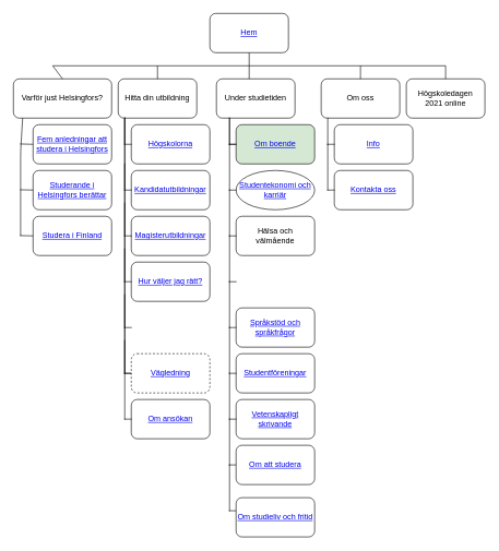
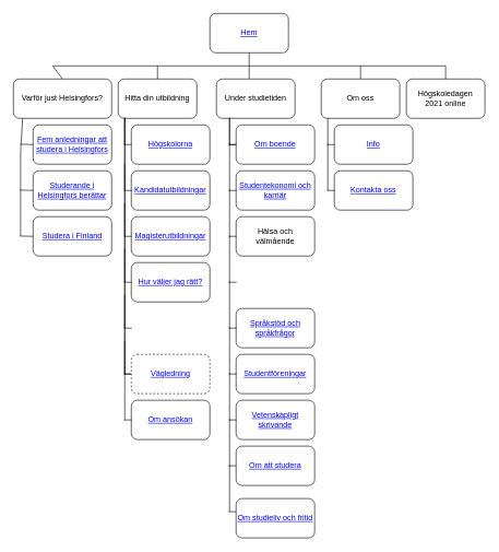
  <mxCell id="0" />
  <mxCell id="1" parent="0" />
  <mxCell id="2" value="&lt;a href=&quot;https://www.studeraihelsingfors.fi/&quot;&gt;Hem&lt;/a&gt;" style="rounded=1;whiteSpace=wrap;html=1;strokeWidth=1;" parent="1" vertex="1"><mxGeometry x="320" width="120" height="60" as="geometry" y="20" /></mxCell>
  <mxCell id="3" value="Varför just Helsingfors?" style="rounded=1;whiteSpace=wrap;html=1;strokeWidth=1;" parent="1" vertex="1"><mxGeometry x="20" y="120" width="150" height="60" as="geometry" /></mxCell>
  <mxCell id="4" value="Hitta din utbildning" style="rounded=1;whiteSpace=wrap;html=1;strokeWidth=1;" parent="1" vertex="1"><mxGeometry x="180" y="120" width="120" height="60" as="geometry" /></mxCell>
  <mxCell id="5" value="Under studietiden" style="rounded=1;whiteSpace=wrap;html=1;strokeWidth=1;" parent="1" vertex="1"><mxGeometry x="330" y="120" width="120" height="60" as="geometry" /></mxCell>
  <mxCell id="6" value="Om oss" style="rounded=1;whiteSpace=wrap;html=1;strokeWidth=1;" parent="1" vertex="1"><mxGeometry x="490" y="120" width="120" height="60" as="geometry" /></mxCell>
  <mxCell id="7" value="Högskoledagen &lt;br&gt;2021 online" style="rounded=1;whiteSpace=wrap;html=1;strokeWidth=1;" parent="1" vertex="1"><mxGeometry x="620" y="120" width="120" height="60" as="geometry" /></mxCell>
  <mxCell id="8" value="&lt;a href=&quot;https://www.studeraihelsingfors.fi/helsingfors/&quot;&gt;Fem anledningar att studera i Helsingfors&lt;/a&gt;" style="rounded=1;whiteSpace=wrap;html=1;strokeWidth=1;" parent="1" vertex="1"><mxGeometry x="50" y="190" width="120" height="60" as="geometry" /></mxCell>
  <mxCell id="9" value="" style="endArrow=none;html=1;exitX=0.5;exitY=0;exitDx=0;exitDy=0;strokeWidth=1;" parent="1" source="3" edge="1"><mxGeometry width="50" height="50" relative="1" as="geometry"><mxPoint x="330" y="180" as="sourcePoint" /><mxPoint x="80" y="100" as="targetPoint" /></mxGeometry></mxCell>
  <mxCell id="10" value="" style="endArrow=none;html=1;strokeWidth=1;" parent="1" edge="1"><mxGeometry width="50" height="50" relative="1" as="geometry"><mxPoint x="80" y="100" as="sourcePoint" /><mxPoint x="680" y="100" as="targetPoint" /></mxGeometry></mxCell>
  <mxCell id="11" value="" style="endArrow=none;html=1;entryX=0.5;entryY=1;entryDx=0;entryDy=0;strokeWidth=1;" parent="1" target="2" edge="1"><mxGeometry width="50" height="50" relative="1" as="geometry"><mxPoint x="380" y="120" as="sourcePoint" /><mxPoint x="380" y="130" as="targetPoint" /></mxGeometry></mxCell>
  <mxCell id="12" value="" style="endArrow=none;html=1;strokeWidth=1;" parent="1" source="6" edge="1"><mxGeometry width="50" height="50" relative="1" as="geometry"><mxPoint x="500" y="180" as="sourcePoint" /><mxPoint x="550" y="100" as="targetPoint" /></mxGeometry></mxCell>
  <mxCell id="13" value="" style="endArrow=none;html=1;exitX=0.5;exitY=0;exitDx=0;exitDy=0;strokeWidth=1;" parent="1" source="4" edge="1"><mxGeometry width="50" height="50" relative="1" as="geometry"><mxPoint x="350" y="180" as="sourcePoint" /><mxPoint x="240" y="100" as="targetPoint" /></mxGeometry></mxCell>
  <mxCell id="14" value="" style="endArrow=none;html=1;entryX=0.094;entryY=1;entryDx=0;entryDy=0;entryPerimeter=0;strokeWidth=1;" parent="1" target="3" edge="1"><mxGeometry width="50" height="50" relative="1" as="geometry"><mxPoint x="31" y="360" as="sourcePoint" /><mxPoint x="100" y="170" as="targetPoint" /><Array as="points"><mxPoint x="31" y="230" /></Array></mxGeometry></mxCell>
  <mxCell id="15" value="&lt;a href=&quot;https://www.studeraihelsingfors.fi/hogskolor/&quot;&gt;Högskolorna&lt;/a&gt;" style="rounded=1;whiteSpace=wrap;html=1;strokeWidth=1;" parent="1" vertex="1"><mxGeometry x="200" y="190" width="120" height="60" as="geometry" /></mxCell>
  <mxCell id="16" value="&lt;a href=&quot;https://www.studeraihelsingfors.fi/kandidatutbildningar/&quot;&gt;Kandidatutbildningar&lt;/a&gt;" style="rounded=1;whiteSpace=wrap;html=1;strokeWidth=1;" parent="1" vertex="1"><mxGeometry x="200" y="260" width="120" height="60" as="geometry" /></mxCell>
  <mxCell id="17" value="&lt;a href=&quot;https://www.studeraihelsingfors.fi/vara-studenter-berattar/&quot;&gt;Studerande i Helsingfors berättar&lt;/a&gt;" style="rounded=1;whiteSpace=wrap;html=1;strokeWidth=1;" parent="1" vertex="1"><mxGeometry x="50" y="260" width="120" height="60" as="geometry" /></mxCell>
  <mxCell id="18" value="&lt;a href=&quot;https://www.studeraihelsingfors.fi/studera-i-finland/&quot;&gt;Studera i Finland&lt;/a&gt;" style="rounded=1;whiteSpace=wrap;html=1;strokeWidth=1;" parent="1" vertex="1"><mxGeometry x="50" y="330" width="120" height="60" as="geometry" /></mxCell>
  <mxCell id="19" value="" style="endArrow=none;html=1;strokeWidth=1;" parent="1" edge="1"><mxGeometry width="50" height="50" relative="1" as="geometry"><mxPoint x="30" y="219.5" as="sourcePoint" /><mxPoint x="50" y="220" as="targetPoint" /></mxGeometry></mxCell>
  <mxCell id="20" value="" style="endArrow=none;html=1;strokeWidth=1;" parent="1" edge="1"><mxGeometry width="50" height="50" relative="1" as="geometry"><mxPoint x="30" y="289.5" as="sourcePoint" /><mxPoint x="50" y="290" as="targetPoint" /></mxGeometry></mxCell>
  <mxCell id="21" value="" style="endArrow=none;html=1;strokeWidth=1;" parent="1" edge="1"><mxGeometry width="50" height="50" relative="1" as="geometry"><mxPoint x="30" y="359.5" as="sourcePoint" /><mxPoint x="50" y="360" as="targetPoint" /></mxGeometry></mxCell>
  <mxCell id="22" value="&lt;a href=&quot;https://www.studeraihelsingfors.fi/hur-valjer-jag/&quot;&gt;Hur väljer jag rätt?&lt;/a&gt;" style="rounded=1;whiteSpace=wrap;html=1;strokeWidth=1;" parent="1" vertex="1"><mxGeometry x="200" y="400" width="120" height="60" as="geometry" /></mxCell>
  <mxCell id="23" value="&lt;a href=&quot;https://www.studeraihelsingfors.fi/utbildningar-pa-magisterniva/&quot;&gt;Magisterutbildningar&lt;/a&gt;" style="rounded=1;whiteSpace=wrap;html=1;strokeWidth=1;" parent="1" vertex="1"><mxGeometry x="200" y="330" width="120" height="60" as="geometry" /></mxCell>
  <mxCell id="24" value="" style="shape=partialRectangle;whiteSpace=wrap;html=1;bottom=0;right=0;fillColor=none;direction=north;strokeWidth=1;" parent="1" vertex="1"><mxGeometry x="190" y="180" width="10" height="390" as="geometry" /></mxCell>
  <mxCell id="25" value="" style="shape=partialRectangle;whiteSpace=wrap;html=1;bottom=0;right=0;fillColor=none;direction=north;strokeWidth=1;" parent="1" vertex="1"><mxGeometry x="350" y="180" width="10" height="40" as="geometry" /></mxCell>
  <mxCell id="26" value="" style="shape=partialRectangle;whiteSpace=wrap;html=1;bottom=0;right=0;fillColor=none;direction=north;strokeWidth=1;" parent="1" vertex="1"><mxGeometry x="190" y="310" width="10" height="120" as="geometry" /></mxCell>
  <mxCell id="27" value="" style="shape=partialRectangle;whiteSpace=wrap;html=1;bottom=0;right=0;fillColor=none;direction=north;strokeWidth=1;" parent="1" vertex="1"><mxGeometry x="190" y="250" width="10" height="110" as="geometry" /></mxCell>
  <mxCell id="28" value="" style="shape=partialRectangle;whiteSpace=wrap;html=1;bottom=0;right=0;fillColor=none;direction=north;strokeWidth=1;" parent="1" vertex="1"><mxGeometry x="190" y="180" width="10" height="110" as="geometry" /></mxCell>
  <mxCell id="29" value="" style="shape=partialRectangle;whiteSpace=wrap;html=1;bottom=0;right=0;fillColor=none;direction=north;strokeWidth=1;" parent="1" vertex="1"><mxGeometry x="190" y="180" width="10" height="40" as="geometry" /></mxCell>
  <mxCell id="30" value="" style="shape=partialRectangle;whiteSpace=wrap;html=1;bottom=0;right=0;fillColor=none;direction=north;strokeWidth=1;" parent="1" vertex="1"><mxGeometry x="190" y="450" width="10" height="120" as="geometry" /></mxCell>
  <mxCell id="31" value="" style="shape=partialRectangle;whiteSpace=wrap;html=1;bottom=0;right=0;fillColor=none;direction=north;strokeWidth=1;" parent="1" vertex="1"><mxGeometry x="190" y="380" width="10" height="120" as="geometry" /></mxCell>
  <mxCell id="32" value="&lt;a href=&quot;https://www.studeraihelsingfors.fi/vagledning/&quot;&gt;Vägledning&lt;/a&gt;" style="rounded=1;whiteSpace=wrap;html=1;strokeWidth=1;dashed=1;" parent="1" vertex="1"><mxGeometry x="200" y="540" width="120" height="60" as="geometry" /></mxCell>
  <mxCell id="33" value="&lt;a href=&quot;https://www.studeraihelsingfors.fi/helsingfors/vanliga-fragor-om-ansokan/&quot;&gt;Om ansökan&lt;/a&gt;" style="rounded=1;whiteSpace=wrap;html=1;strokeWidth=1;" parent="1" vertex="1"><mxGeometry x="200" y="610" width="120" height="60" as="geometry" /></mxCell>
  <mxCell id="34" value="" style="shape=partialRectangle;whiteSpace=wrap;html=1;bottom=0;right=0;fillColor=none;direction=north;strokeWidth=1;" parent="1" vertex="1"><mxGeometry x="190" y="520" width="10" height="120" as="geometry" /></mxCell>
  <mxCell id="35" value="Hälsa och &lt;br&gt;välmående" style="rounded=1;whiteSpace=wrap;html=1;strokeWidth=1;" parent="1" vertex="1"><mxGeometry x="360" y="330" width="120" height="60" as="geometry" /></mxCell>
- <mxCell id="36" value="&lt;a href=&quot;https://www.studeraihelsingfors.fi/helsingfors/hitta-bostad-i-helsingfors/&quot;&gt;Om boende&lt;/a&gt;" style="rounded=1;whiteSpace=wrap;html=1;strokeWidth=1;fillColor=#d5e8d4;" parent="1" vertex="1"><mxGeometry x="360" y="190" width="120" height="60" as="geometry" /></mxCell>
+ <mxCell id="36" value="&lt;a href=&quot;https://www.studeraihelsingfors.fi/helsingfors/hitta-bostad-i-helsingfors/&quot;&gt;Om boende&lt;/a&gt;" style="rounded=1;whiteSpace=wrap;html=1;strokeWidth=1;" parent="1" vertex="1"><mxGeometry x="360" y="190" width="120" height="60" as="geometry" /></mxCell>
  <mxCell id="37" value="&lt;a href=&quot;https://www.studeraihelsingfors.fi/sprakalliansen-tips-om-vetenskapligt-skrivande/&quot;&gt;Vetenskapligt skrivande&lt;/a&gt;" style="rounded=1;whiteSpace=wrap;html=1;strokeWidth=1;" parent="1" vertex="1"><mxGeometry x="360" y="610" width="120" height="60" as="geometry" /></mxCell>
  <mxCell id="38" value="&lt;a href=&quot;https://www.studeraihelsingfors.fi/studentforeningar/&quot;&gt;Studentföreningar&lt;/a&gt;" style="rounded=1;whiteSpace=wrap;html=1;strokeWidth=1;" parent="1" vertex="1"><mxGeometry x="360" y="540" width="120" height="60" as="geometry" /></mxCell>
  <mxCell id="39" value="&lt;a href=&quot;https://www.studeraihelsingfors.fi/sprakstod-och-sprakfragor/&quot;&gt;Språkstöd och språkfrågor&lt;/a&gt;" style="rounded=1;whiteSpace=wrap;html=1;strokeWidth=1;" parent="1" vertex="1"><mxGeometry x="360" y="470" width="120" height="60" as="geometry" /></mxCell>
- <mxCell id="40" value="&lt;a href=&quot;https://www.studeraihelsingfors.fi/helsingfors/studentekonomi-och-karriar/&quot;&gt;Studentekonomi och karriär&lt;/a&gt;" style="ellipse;whiteSpace=wrap;html=1;strokeWidth=1;" parent="1" vertex="1"><mxGeometry x="360" y="260" width="120" height="60" as="geometry" /></mxCell>
+ <mxCell id="40" value="&lt;a href=&quot;https://www.studeraihelsingfors.fi/helsingfors/studentekonomi-och-karriar/&quot;&gt;Studentekonomi och karriär&lt;/a&gt;" style="rounded=1;whiteSpace=wrap;html=1;strokeWidth=1;" parent="1" vertex="1"><mxGeometry x="360" y="260" width="120" height="60" as="geometry" /></mxCell>
  <mxCell id="41" value="" style="shape=partialRectangle;whiteSpace=wrap;html=1;bottom=0;right=0;fillColor=none;direction=north;strokeWidth=1;" parent="1" vertex="1"><mxGeometry x="350" y="180" width="10" height="40" as="geometry" /></mxCell>
  <mxCell id="42" value="" style="shape=partialRectangle;whiteSpace=wrap;html=1;bottom=0;right=0;fillColor=none;direction=north;strokeWidth=1;" parent="1" vertex="1"><mxGeometry x="350" y="220" width="10" height="70" as="geometry" /></mxCell>
  <mxCell id="43" value="" style="shape=partialRectangle;whiteSpace=wrap;html=1;bottom=0;right=0;fillColor=none;direction=north;strokeWidth=1;" parent="1" vertex="1"><mxGeometry x="350" y="430" width="10" height="70" as="geometry" /></mxCell>
  <mxCell id="44" value="" style="shape=partialRectangle;whiteSpace=wrap;html=1;bottom=0;right=0;fillColor=none;direction=north;strokeWidth=1;" parent="1" vertex="1"><mxGeometry x="350" y="710" width="10" height="70" as="geometry" /></mxCell>
  <mxCell id="45" value="" style="shape=partialRectangle;whiteSpace=wrap;html=1;bottom=0;right=0;fillColor=none;direction=north;strokeWidth=1;" parent="1" vertex="1"><mxGeometry x="350" y="570" width="10" height="70" as="geometry" /></mxCell>
  <mxCell id="46" value="" style="shape=partialRectangle;whiteSpace=wrap;html=1;bottom=0;right=0;fillColor=none;direction=north;strokeWidth=1;" parent="1" vertex="1"><mxGeometry x="350" y="640" width="10" height="70" as="geometry" /></mxCell>
  <mxCell id="47" value="" style="shape=partialRectangle;whiteSpace=wrap;html=1;bottom=0;right=0;fillColor=none;direction=north;strokeWidth=1;" parent="1" vertex="1"><mxGeometry x="350" y="500" width="10" height="70" as="geometry" /></mxCell>
  <mxCell id="48" value="" style="shape=partialRectangle;whiteSpace=wrap;html=1;bottom=0;right=0;fillColor=none;direction=north;strokeWidth=1;" parent="1" vertex="1"><mxGeometry x="350" y="290" width="10" height="70" as="geometry" /></mxCell>
  <mxCell id="49" value="" style="shape=partialRectangle;whiteSpace=wrap;html=1;bottom=0;right=0;fillColor=none;direction=north;strokeWidth=1;" parent="1" vertex="1"><mxGeometry x="350" y="360" width="10" height="70" as="geometry" /></mxCell>
  <mxCell id="50" value="&lt;a href=&quot;https://www.studeraihelsingfors.fi/om-helsingforsalliansen/&quot;&gt;Info&lt;/a&gt;" style="rounded=1;whiteSpace=wrap;html=1;strokeWidth=1;" parent="1" vertex="1"><mxGeometry x="510" y="190" width="120" height="60" as="geometry" /></mxCell>
  <mxCell id="51" value="&lt;a href=&quot;https://www.studeraihelsingfors.fi/helsingfors/studieliv-och-fritid/&quot;&gt;Om studieliv och fritid&lt;/a&gt;" style="rounded=1;whiteSpace=wrap;html=1;strokeWidth=1;" parent="1" vertex="1"><mxGeometry x="360" y="760" width="120" height="60" as="geometry" /></mxCell>
  <mxCell id="52" value="&lt;a href=&quot;https://www.studeraihelsingfors.fi/helsingfors/fragor-om-att-studera/&quot;&gt;Om att studera&lt;/a&gt;" style="rounded=1;whiteSpace=wrap;html=1;strokeWidth=1;" parent="1" vertex="1"><mxGeometry x="360" y="680" width="120" height="60" as="geometry" /></mxCell>
  <mxCell id="53" value="&lt;a href=&quot;https://www.studeraihelsingfors.fi/stall-en-fraga/&quot;&gt;Kontakta oss&lt;/a&gt;" style="rounded=1;whiteSpace=wrap;html=1;strokeWidth=1;" parent="1" vertex="1"><mxGeometry x="510" y="260" width="120" height="60" as="geometry" /></mxCell>
  <mxCell id="54" value="" style="shape=partialRectangle;whiteSpace=wrap;html=1;bottom=0;right=0;fillColor=none;direction=north;strokeWidth=1;" parent="1" vertex="1"><mxGeometry x="500" y="180" width="10" height="40" as="geometry" /></mxCell>
  <mxCell id="55" value="" style="shape=partialRectangle;whiteSpace=wrap;html=1;bottom=0;right=0;fillColor=none;direction=north;strokeWidth=1;" parent="1" vertex="1"><mxGeometry x="500" y="220" width="10" height="70" as="geometry" /></mxCell>
  <mxCell id="56" value="" style="endArrow=none;html=1;entryX=0.5;entryY=0;entryDx=0;entryDy=0;" parent="1" edge="1"><mxGeometry width="50" height="50" relative="1" as="geometry"><mxPoint x="680" y="100" as="sourcePoint" /><mxPoint x="680" y="120" as="targetPoint" /></mxGeometry></mxCell>
